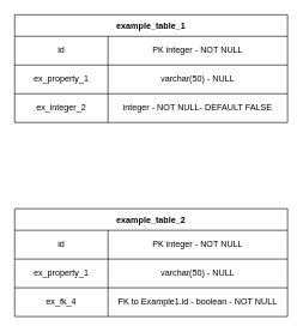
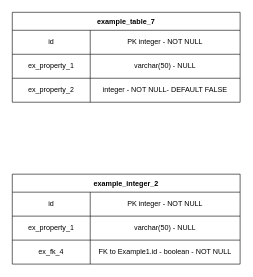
  <mxCell id="0" />
  <mxCell id="1" parent="0" />
- <mxCell id="2" value="example_table_1" style="shape=table;startSize=30;container=1;collapsible=0;childLayout=tableLayout;fontStyle=1;align=center;" vertex="1" parent="1"><mxGeometry x="20" y="20" width="380" height="150" as="geometry" /></mxCell>
+ <mxCell id="2" value="example_table_7" style="shape=table;startSize=30;container=1;collapsible=0;childLayout=tableLayout;fontStyle=1;align=center;" vertex="1" parent="1"><mxGeometry x="20" y="20" width="380" height="150" as="geometry" /></mxCell>
  <mxCell id="3" value="" style="shape=tableRow;horizontal=0;startSize=0;swimlaneHead=0;swimlaneBody=0;top=0;left=0;bottom=0;right=0;collapsible=0;dropTarget=0;fillColor=none;points=[[0,0.5],[1,0.5]];portConstraint=eastwest;" vertex="1" parent="2"><mxGeometry y="30" width="380" height="40" as="geometry" /></mxCell>
  <mxCell id="4" value="id" style="shape=partialRectangle;html=1;whiteSpace=wrap;connectable=0;fillColor=none;top=0;left=0;bottom=0;right=0;overflow=hidden;" vertex="1" parent="3"><mxGeometry width="130" height="40" as="geometry"><mxRectangle width="130" height="40" as="alternateBounds" /></mxGeometry></mxCell>
  <mxCell id="5" value="PK integer - NOT NULL" style="shape=partialRectangle;html=1;whiteSpace=wrap;connectable=0;fillColor=none;top=0;left=0;bottom=0;right=0;overflow=hidden;" vertex="1" parent="3"><mxGeometry x="130" width="250" height="40" as="geometry"><mxRectangle width="250" height="40" as="alternateBounds" /></mxGeometry></mxCell>
  <mxCell id="6" value="" style="shape=tableRow;horizontal=0;startSize=0;swimlaneHead=0;swimlaneBody=0;top=0;left=0;bottom=0;right=0;collapsible=0;dropTarget=0;fillColor=none;points=[[0,0.5],[1,0.5]];portConstraint=eastwest;" vertex="1" parent="2"><mxGeometry y="70" width="380" height="40" as="geometry" /></mxCell>
  <mxCell id="7" value="ex_property_1" style="shape=partialRectangle;html=1;whiteSpace=wrap;connectable=0;fillColor=none;top=0;left=0;bottom=0;right=0;overflow=hidden;" vertex="1" parent="6"><mxGeometry width="130" height="40" as="geometry"><mxRectangle width="130" height="40" as="alternateBounds" /></mxGeometry></mxCell>
  <mxCell id="8" value="varchar(50) - NULL" style="shape=partialRectangle;html=1;whiteSpace=wrap;connectable=0;fillColor=none;top=0;left=0;bottom=0;right=0;overflow=hidden;" vertex="1" parent="6"><mxGeometry x="130" width="250" height="40" as="geometry"><mxRectangle width="250" height="40" as="alternateBounds" /></mxGeometry></mxCell>
  <mxCell id="9" value="" style="shape=tableRow;horizontal=0;startSize=0;swimlaneHead=0;swimlaneBody=0;top=0;left=0;bottom=0;right=0;collapsible=0;dropTarget=0;fillColor=none;points=[[0,0.5],[1,0.5]];portConstraint=eastwest;" vertex="1" parent="2"><mxGeometry y="110" width="380" height="40" as="geometry" /></mxCell>
- <mxCell id="10" value="ex_integer_2" style="shape=partialRectangle;html=1;whiteSpace=wrap;connectable=0;fillColor=none;top=0;left=0;bottom=0;right=0;overflow=hidden;" vertex="1" parent="9"><mxGeometry width="130" height="40" as="geometry"><mxRectangle width="130" height="40" as="alternateBounds" /></mxGeometry></mxCell>
+ <mxCell id="10" value="ex_property_2" style="shape=partialRectangle;html=1;whiteSpace=wrap;connectable=0;fillColor=none;top=0;left=0;bottom=0;right=0;overflow=hidden;" vertex="1" parent="9"><mxGeometry width="130" height="40" as="geometry"><mxRectangle width="130" height="40" as="alternateBounds" /></mxGeometry></mxCell>
  <mxCell id="11" value="integer - NOT NULL- DEFAULT FALSE" style="shape=partialRectangle;html=1;whiteSpace=wrap;connectable=0;fillColor=none;top=0;left=0;bottom=0;right=0;overflow=hidden;" vertex="1" parent="9"><mxGeometry x="130" width="250" height="40" as="geometry"><mxRectangle width="250" height="40" as="alternateBounds" /></mxGeometry></mxCell>
- <mxCell id="12" value="example_table_2" style="shape=table;startSize=30;container=1;collapsible=0;childLayout=tableLayout;fontStyle=1;align=center;" vertex="1" parent="1"><mxGeometry x="20" y="290" width="380" height="150" as="geometry" /></mxCell>
+ <mxCell id="12" value="example_integer_2" style="shape=table;startSize=30;container=1;collapsible=0;childLayout=tableLayout;fontStyle=1;align=center;" vertex="1" parent="1"><mxGeometry x="20" y="290" width="380" height="150" as="geometry" /></mxCell>
  <mxCell id="13" value="" style="shape=tableRow;horizontal=0;startSize=0;swimlaneHead=0;swimlaneBody=0;top=0;left=0;bottom=0;right=0;collapsible=0;dropTarget=0;fillColor=none;points=[[0,0.5],[1,0.5]];portConstraint=eastwest;" vertex="1" parent="12"><mxGeometry y="30" width="380" height="40" as="geometry" /></mxCell>
  <mxCell id="14" value="id" style="shape=partialRectangle;html=1;whiteSpace=wrap;connectable=0;fillColor=none;top=0;left=0;bottom=0;right=0;overflow=hidden;" vertex="1" parent="13"><mxGeometry width="130" height="40" as="geometry"><mxRectangle width="130" height="40" as="alternateBounds" /></mxGeometry></mxCell>
  <mxCell id="15" value="PK integer - NOT NULL" style="shape=partialRectangle;html=1;whiteSpace=wrap;connectable=0;fillColor=none;top=0;left=0;bottom=0;right=0;overflow=hidden;" vertex="1" parent="13"><mxGeometry x="130" width="250" height="40" as="geometry"><mxRectangle width="250" height="40" as="alternateBounds" /></mxGeometry></mxCell>
  <mxCell id="16" value="" style="shape=tableRow;horizontal=0;startSize=0;swimlaneHead=0;swimlaneBody=0;top=0;left=0;bottom=0;right=0;collapsible=0;dropTarget=0;fillColor=none;points=[[0,0.5],[1,0.5]];portConstraint=eastwest;" vertex="1" parent="12"><mxGeometry y="70" width="380" height="40" as="geometry" /></mxCell>
  <mxCell id="17" value="ex_property_1" style="shape=partialRectangle;html=1;whiteSpace=wrap;connectable=0;fillColor=none;top=0;left=0;bottom=0;right=0;overflow=hidden;" vertex="1" parent="16"><mxGeometry width="130" height="40" as="geometry"><mxRectangle width="130" height="40" as="alternateBounds" /></mxGeometry></mxCell>
  <mxCell id="18" value="varchar(50) - NULL" style="shape=partialRectangle;html=1;whiteSpace=wrap;connectable=0;fillColor=none;top=0;left=0;bottom=0;right=0;overflow=hidden;" vertex="1" parent="16"><mxGeometry x="130" width="250" height="40" as="geometry"><mxRectangle width="250" height="40" as="alternateBounds" /></mxGeometry></mxCell>
  <mxCell id="19" value="" style="shape=tableRow;horizontal=0;startSize=0;swimlaneHead=0;swimlaneBody=0;top=0;left=0;bottom=0;right=0;collapsible=0;dropTarget=0;fillColor=none;points=[[0,0.5],[1,0.5]];portConstraint=eastwest;" vertex="1" parent="12"><mxGeometry y="110" width="380" height="40" as="geometry" /></mxCell>
  <mxCell id="20" value="ex_fk_4" style="shape=partialRectangle;html=1;whiteSpace=wrap;connectable=0;fillColor=none;top=0;left=0;bottom=0;right=0;overflow=hidden;" vertex="1" parent="19"><mxGeometry width="130" height="40" as="geometry"><mxRectangle width="130" height="40" as="alternateBounds" /></mxGeometry></mxCell>
  <mxCell id="21" value="FK to Example1.id - boolean - NOT NULL" style="shape=partialRectangle;html=1;whiteSpace=wrap;connectable=0;fillColor=none;top=0;left=0;bottom=0;right=0;overflow=hidden;" vertex="1" parent="19"><mxGeometry x="130" width="250" height="40" as="geometry"><mxRectangle width="250" height="40" as="alternateBounds" /></mxGeometry></mxCell>
